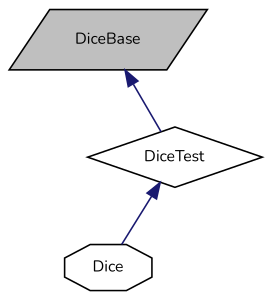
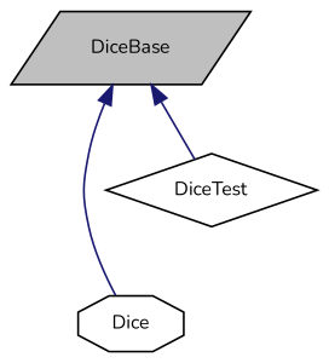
  digraph {
    fontname=Nunito
    node [color=black fillcolor=white fontname=Nunito fontsize=10 style=filled]
    edge [color=midnightblue dir=back fontname=Nunito fontsize=10 labelfontname=Helvetica labelfontsize=10 style=solid]
    n1 [fillcolor=grey75 fontcolor=black height=0.2 label=DiceBase shape=parallelogram width=0.4]
    n2 [height=0.2 label=Dice shape=octagon width=0.4]
    n3 [height=0.2 label=DiceTest shape=diamond width=0.4]
-   n3 -> n2
+   n1 -> n2
    n1 -> n3
  }
